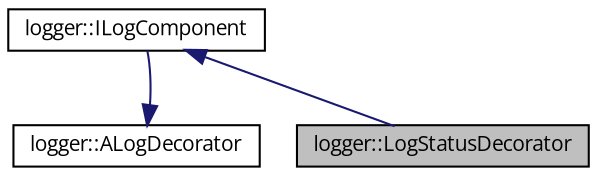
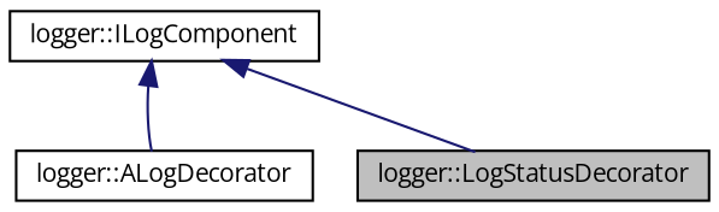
  digraph {
    fontname="Open Sans"
    node [color=black fillcolor=white fontname="Open Sans" fontsize=10 shape=record style=filled]
    edge [color=midnightblue dir=back fontname="Open Sans" fontsize=10 labelfontname=Helvetica labelfontsize=10 style=solid]
    n1 [fillcolor=grey75 fontcolor=black height=0.2 label="logger::LogStatusDecorator" width=0.4]
    n2 [height=0.2 label="logger::ALogDecorator" width=0.4]
    n3 [height=0.2 label="logger::ILogComponent" width=0.4]
    n3 -> n1
-   n2 -> n3
+   n3 -> n2
  }
